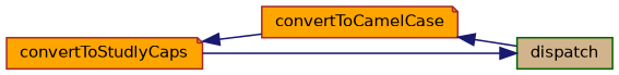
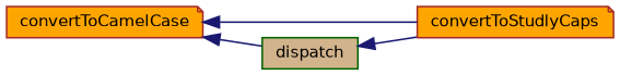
  digraph {
    rankdir=LR
    node [color=brown fillcolor=orange fontname=Helvetica fontsize=10 shape=note style=filled]
    edge [color=midnightblue dir=back fontname=Helvetica fontsize=10 labelfontname=Helvetica labelfontsize=10 style=solid]
    n1 [fontcolor=black height=0.2 label=convertToStudlyCaps width=0.4]
    n2 [height=0.2 label=convertToCamelCase width=0.4]
    n3 [color=darkgreen fillcolor=tan height=0.2 label=dispatch shape=box width=0.4]
-   n1 -> n2
+   n2 -> n1
    n2 -> n3
    n3 -> n1
  }
